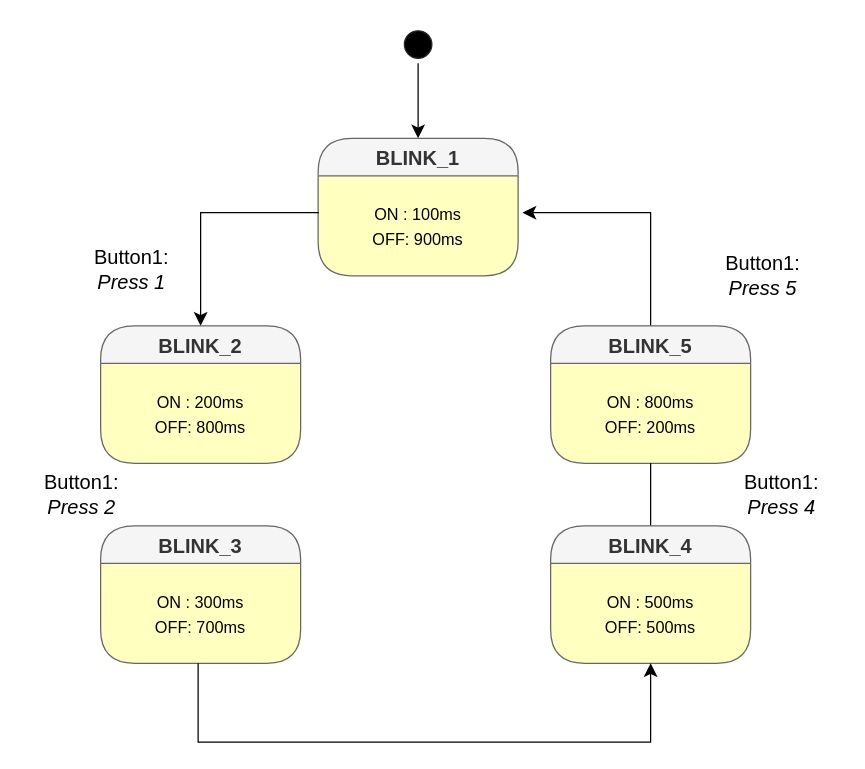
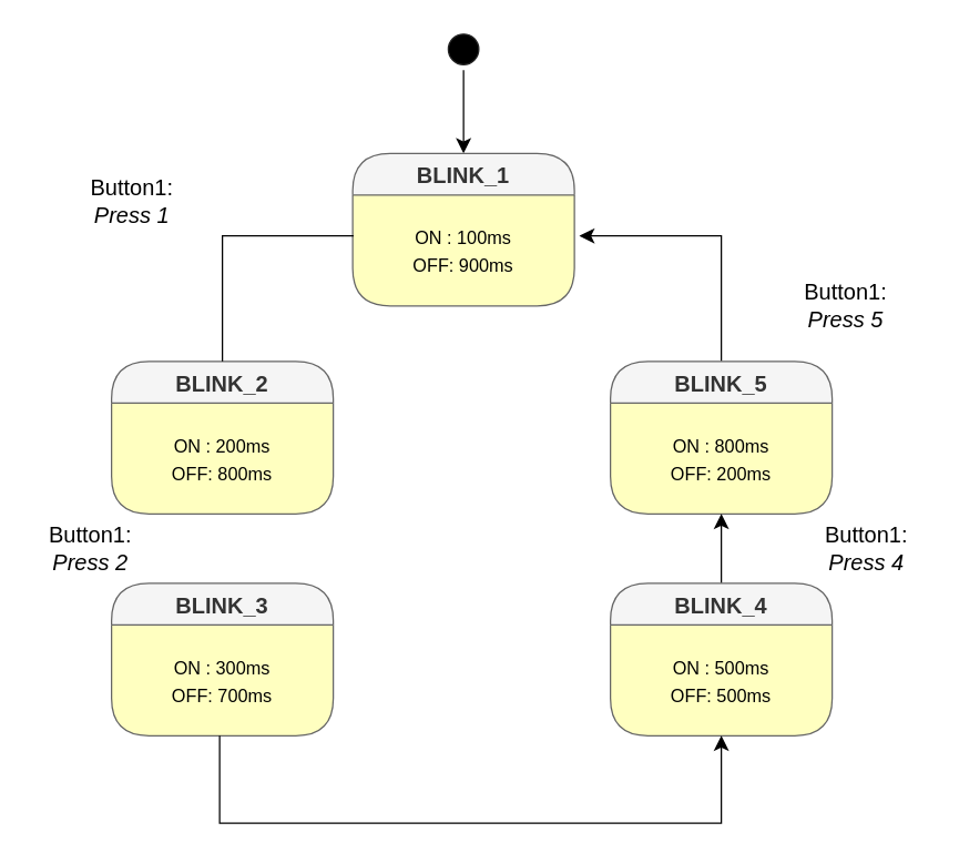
  <mxCell id="0" />
  <mxCell id="1" parent="0" />
  <mxCell id="2" style="edgeStyle=none;curved=1;rounded=0;orthogonalLoop=1;jettySize=auto;html=1;entryX=0.5;entryY=0;entryDx=0;entryDy=0;fontSize=12;startSize=8;endSize=8;" parent="1" source="3" target="4" edge="1"><mxGeometry relative="1" as="geometry" /></mxCell>
  <mxCell id="3" value="" style="ellipse;html=1;shape=startState;fillColor=#000000;strokeColor=#242424;fontSize=16;" parent="1" vertex="1"><mxGeometry x="319" y="20" width="30" height="30" as="geometry" /></mxCell>
  <mxCell id="4" value="BLINK_1" style="swimlane;fontStyle=1;align=center;verticalAlign=middle;childLayout=stackLayout;horizontal=1;startSize=30;horizontalStack=0;resizeParent=0;resizeLast=1;container=0;fontColor=#333333;collapsible=0;rounded=1;arcSize=30;strokeColor=#666666;fillColor=#f5f5f5;swimlaneFillColor=#ffffc0;dropTarget=0;fontSize=16;" parent="1" vertex="1"><mxGeometry x="254" y="110" width="160" height="110" as="geometry" /></mxCell>
  <mxCell id="5" value="&lt;font style=&quot;font-size: 13px;&quot;&gt;ON : 100ms&lt;br&gt;OFF: 900ms&lt;/font&gt;" style="text;html=1;strokeColor=none;fillColor=none;align=center;verticalAlign=middle;spacingLeft=4;spacingRight=4;whiteSpace=wrap;overflow=hidden;rotatable=0;fontColor=#000000;fontSize=16;" parent="4" vertex="1"><mxGeometry y="30" width="160" height="80" as="geometry" /></mxCell>
  <mxCell id="6" style="edgeStyle=elbowEdgeStyle;rounded=0;orthogonalLoop=1;jettySize=auto;html=1;entryX=1.022;entryY=0.369;entryDx=0;entryDy=0;entryPerimeter=0;fontSize=12;startSize=8;endSize=8;exitX=0.5;exitY=0;exitDx=0;exitDy=0;" parent="1" source="7" target="5" edge="1"><mxGeometry relative="1" as="geometry"><Array as="points"><mxPoint x="520" y="200" /></Array></mxGeometry></mxCell>
  <mxCell id="7" value="BLINK_5" style="swimlane;fontStyle=1;align=center;verticalAlign=middle;childLayout=stackLayout;horizontal=1;startSize=30;horizontalStack=0;resizeParent=0;resizeLast=1;container=0;fontColor=#333333;collapsible=0;rounded=1;arcSize=30;strokeColor=#666666;fillColor=#f5f5f5;swimlaneFillColor=#ffffc0;dropTarget=0;fontSize=16;" parent="1" vertex="1"><mxGeometry x="440" y="260" width="160" height="110" as="geometry" /></mxCell>
  <mxCell id="8" value="&lt;font style=&quot;font-size: 13px;&quot;&gt;ON : 800ms&lt;br style=&quot;border-color: var(--border-color);&quot;&gt;OFF: 200ms&lt;/font&gt;" style="text;html=1;align=center;verticalAlign=middle;spacingLeft=4;spacingRight=4;whiteSpace=wrap;overflow=hidden;rotatable=0;fontSize=16;" parent="7" vertex="1"><mxGeometry y="30" width="160" height="80" as="geometry" /></mxCell>
  <mxCell id="9" value="BLINK_2" style="swimlane;fontStyle=1;align=center;verticalAlign=middle;childLayout=stackLayout;horizontal=1;startSize=30;horizontalStack=0;resizeParent=0;resizeLast=1;container=0;fontColor=#333333;collapsible=0;rounded=1;arcSize=30;strokeColor=#666666;fillColor=#f5f5f5;swimlaneFillColor=#ffffc0;dropTarget=0;fontSize=16;" parent="1" vertex="1"><mxGeometry x="80" y="260" width="160" height="110" as="geometry" /></mxCell>
  <mxCell id="10" value="&lt;font style=&quot;font-size: 13px;&quot;&gt;ON : 200ms&lt;br style=&quot;border-color: var(--border-color);&quot;&gt;OFF: 800ms&lt;/font&gt;" style="text;html=1;strokeColor=none;fillColor=none;align=center;verticalAlign=middle;spacingLeft=4;spacingRight=4;whiteSpace=wrap;overflow=hidden;rotatable=0;fontColor=#000000;fontSize=16;" parent="9" vertex="1"><mxGeometry y="30" width="160" height="80" as="geometry" /></mxCell>
- <mxCell id="11" style="edgeStyle=none;curved=1;rounded=0;orthogonalLoop=1;jettySize=auto;html=1;entryX=0.5;entryY=1;entryDx=0;entryDy=0;fontSize=12;startSize=8;endSize=8;endArrow=none;" parent="1" source="12" target="8" edge="1"><mxGeometry relative="1" as="geometry" /></mxCell>
+ <mxCell id="11" style="edgeStyle=none;curved=1;rounded=0;orthogonalLoop=1;jettySize=auto;html=1;entryX=0.5;entryY=1;entryDx=0;entryDy=0;fontSize=12;startSize=8;endSize=8;" parent="1" source="12" target="8" edge="1"><mxGeometry relative="1" as="geometry" /></mxCell>
  <mxCell id="12" value="BLINK_4" style="swimlane;fontStyle=1;align=center;verticalAlign=middle;childLayout=stackLayout;horizontal=1;startSize=30;horizontalStack=0;resizeParent=0;resizeLast=1;container=0;fontColor=#333333;collapsible=0;rounded=1;arcSize=30;strokeColor=#666666;fillColor=#f5f5f5;swimlaneFillColor=#ffffc0;dropTarget=0;fontSize=16;" parent="1" vertex="1"><mxGeometry x="440" y="420" width="160" height="110" as="geometry" /></mxCell>
  <mxCell id="13" value="&lt;font style=&quot;font-size: 13px;&quot;&gt;ON : 500ms&lt;br style=&quot;border-color: var(--border-color);&quot;&gt;OFF: 500ms&lt;/font&gt;" style="text;html=1;strokeColor=none;fillColor=none;align=center;verticalAlign=middle;spacingLeft=4;spacingRight=4;whiteSpace=wrap;overflow=hidden;rotatable=0;fontColor=#000000;fontSize=16;" parent="12" vertex="1"><mxGeometry y="30" width="160" height="80" as="geometry" /></mxCell>
  <mxCell id="14" value="BLINK_3" style="swimlane;fontStyle=1;align=center;verticalAlign=middle;childLayout=stackLayout;horizontal=1;startSize=30;horizontalStack=0;resizeParent=0;resizeLast=1;container=0;fontColor=#333333;collapsible=0;rounded=1;arcSize=30;strokeColor=#666666;fillColor=#f5f5f5;swimlaneFillColor=#ffffc0;dropTarget=0;fontSize=16;" parent="1" vertex="1"><mxGeometry x="80" y="420" width="160" height="110" as="geometry" /></mxCell>
  <mxCell id="15" value="&lt;font style=&quot;font-size: 13px;&quot;&gt;ON : 300ms&lt;br style=&quot;border-color: var(--border-color);&quot;&gt;OFF: 700ms&lt;/font&gt;" style="text;html=1;strokeColor=none;fillColor=none;align=center;verticalAlign=middle;spacingLeft=4;spacingRight=4;whiteSpace=wrap;overflow=hidden;rotatable=0;fontColor=#000000;fontSize=16;" parent="14" vertex="1"><mxGeometry y="30" width="160" height="80" as="geometry" /></mxCell>
- <mxCell id="16" style="edgeStyle=orthogonalEdgeStyle;rounded=0;orthogonalLoop=1;jettySize=auto;html=1;entryX=0.5;entryY=0;entryDx=0;entryDy=0;fontSize=12;startSize=8;endSize=8;exitX=0.004;exitY=0.369;exitDx=0;exitDy=0;exitPerimeter=0;" parent="1" source="5" target="9" edge="1"><mxGeometry relative="1" as="geometry"><mxPoint x="334" y="180" as="sourcePoint" /></mxGeometry></mxCell>
- <mxCell id="17" value="Button1: &lt;i&gt;Press&lt;/i&gt; &lt;i&gt;1&lt;/i&gt;" style="text;html=1;strokeColor=none;fillColor=none;align=center;verticalAlign=middle;whiteSpace=wrap;rounded=0;fontSize=16;" parent="1" vertex="1"><mxGeometry x="60" y="200" width="90" height="30" as="geometry" /></mxCell>
+ <mxCell id="16" style="edgeStyle=orthogonalEdgeStyle;rounded=0;orthogonalLoop=1;jettySize=auto;html=1;entryX=0.5;entryY=0;entryDx=0;entryDy=0;fontSize=12;startSize=8;endSize=8;exitX=0.004;exitY=0.369;exitDx=0;exitDy=0;exitPerimeter=0;endArrow=none;" parent="1" source="5" target="9" edge="1"><mxGeometry relative="1" as="geometry"><mxPoint x="334" y="180" as="sourcePoint" /></mxGeometry></mxCell>
+ <mxCell id="17" value="Button1: &lt;i&gt;Press&lt;/i&gt; &lt;i&gt;1&lt;/i&gt;" style="text;html=1;strokeColor=none;fillColor=none;align=center;verticalAlign=middle;whiteSpace=wrap;rounded=0;fontSize=16;" parent="1" vertex="1"><mxGeometry x="50" y="130" width="90" height="30" as="geometry" /></mxCell>
  <mxCell id="18" value="Button1: &lt;i&gt;Press&lt;/i&gt;&amp;nbsp;&lt;i&gt;2&lt;/i&gt;" style="text;html=1;strokeColor=none;fillColor=none;align=center;verticalAlign=middle;whiteSpace=wrap;rounded=0;fontSize=16;" parent="1" vertex="1"><mxGeometry x="20" y="380" width="90" height="30" as="geometry" /></mxCell>
  <mxCell id="19" value="Button1: &lt;i&gt;Press&lt;/i&gt;&amp;nbsp;&lt;i&gt;4&lt;/i&gt;" style="text;html=1;strokeColor=none;fillColor=none;align=center;verticalAlign=middle;whiteSpace=wrap;rounded=0;fontSize=16;" parent="1" vertex="1"><mxGeometry x="580" y="380" width="90" height="30" as="geometry" /></mxCell>
  <mxCell id="20" value="Button1: &lt;i&gt;Press&lt;/i&gt;&amp;nbsp;&lt;i&gt;5&lt;/i&gt;" style="text;html=1;strokeColor=none;fillColor=none;align=center;verticalAlign=middle;whiteSpace=wrap;rounded=0;fontSize=16;" parent="1" vertex="1"><mxGeometry x="565" y="205" width="90" height="30" as="geometry" /></mxCell>
  <mxCell id="21" style="edgeStyle=orthogonalEdgeStyle;rounded=0;orthogonalLoop=1;jettySize=auto;html=1;fontSize=12;startSize=8;endSize=8;entryX=0.5;entryY=1;entryDx=0;entryDy=0;" parent="1" source="15" target="13" edge="1"><mxGeometry relative="1" as="geometry"><mxPoint x="160" y="662" as="targetPoint" /><Array as="points"><mxPoint x="158" y="593" /><mxPoint x="520" y="593" /></Array></mxGeometry></mxCell>
